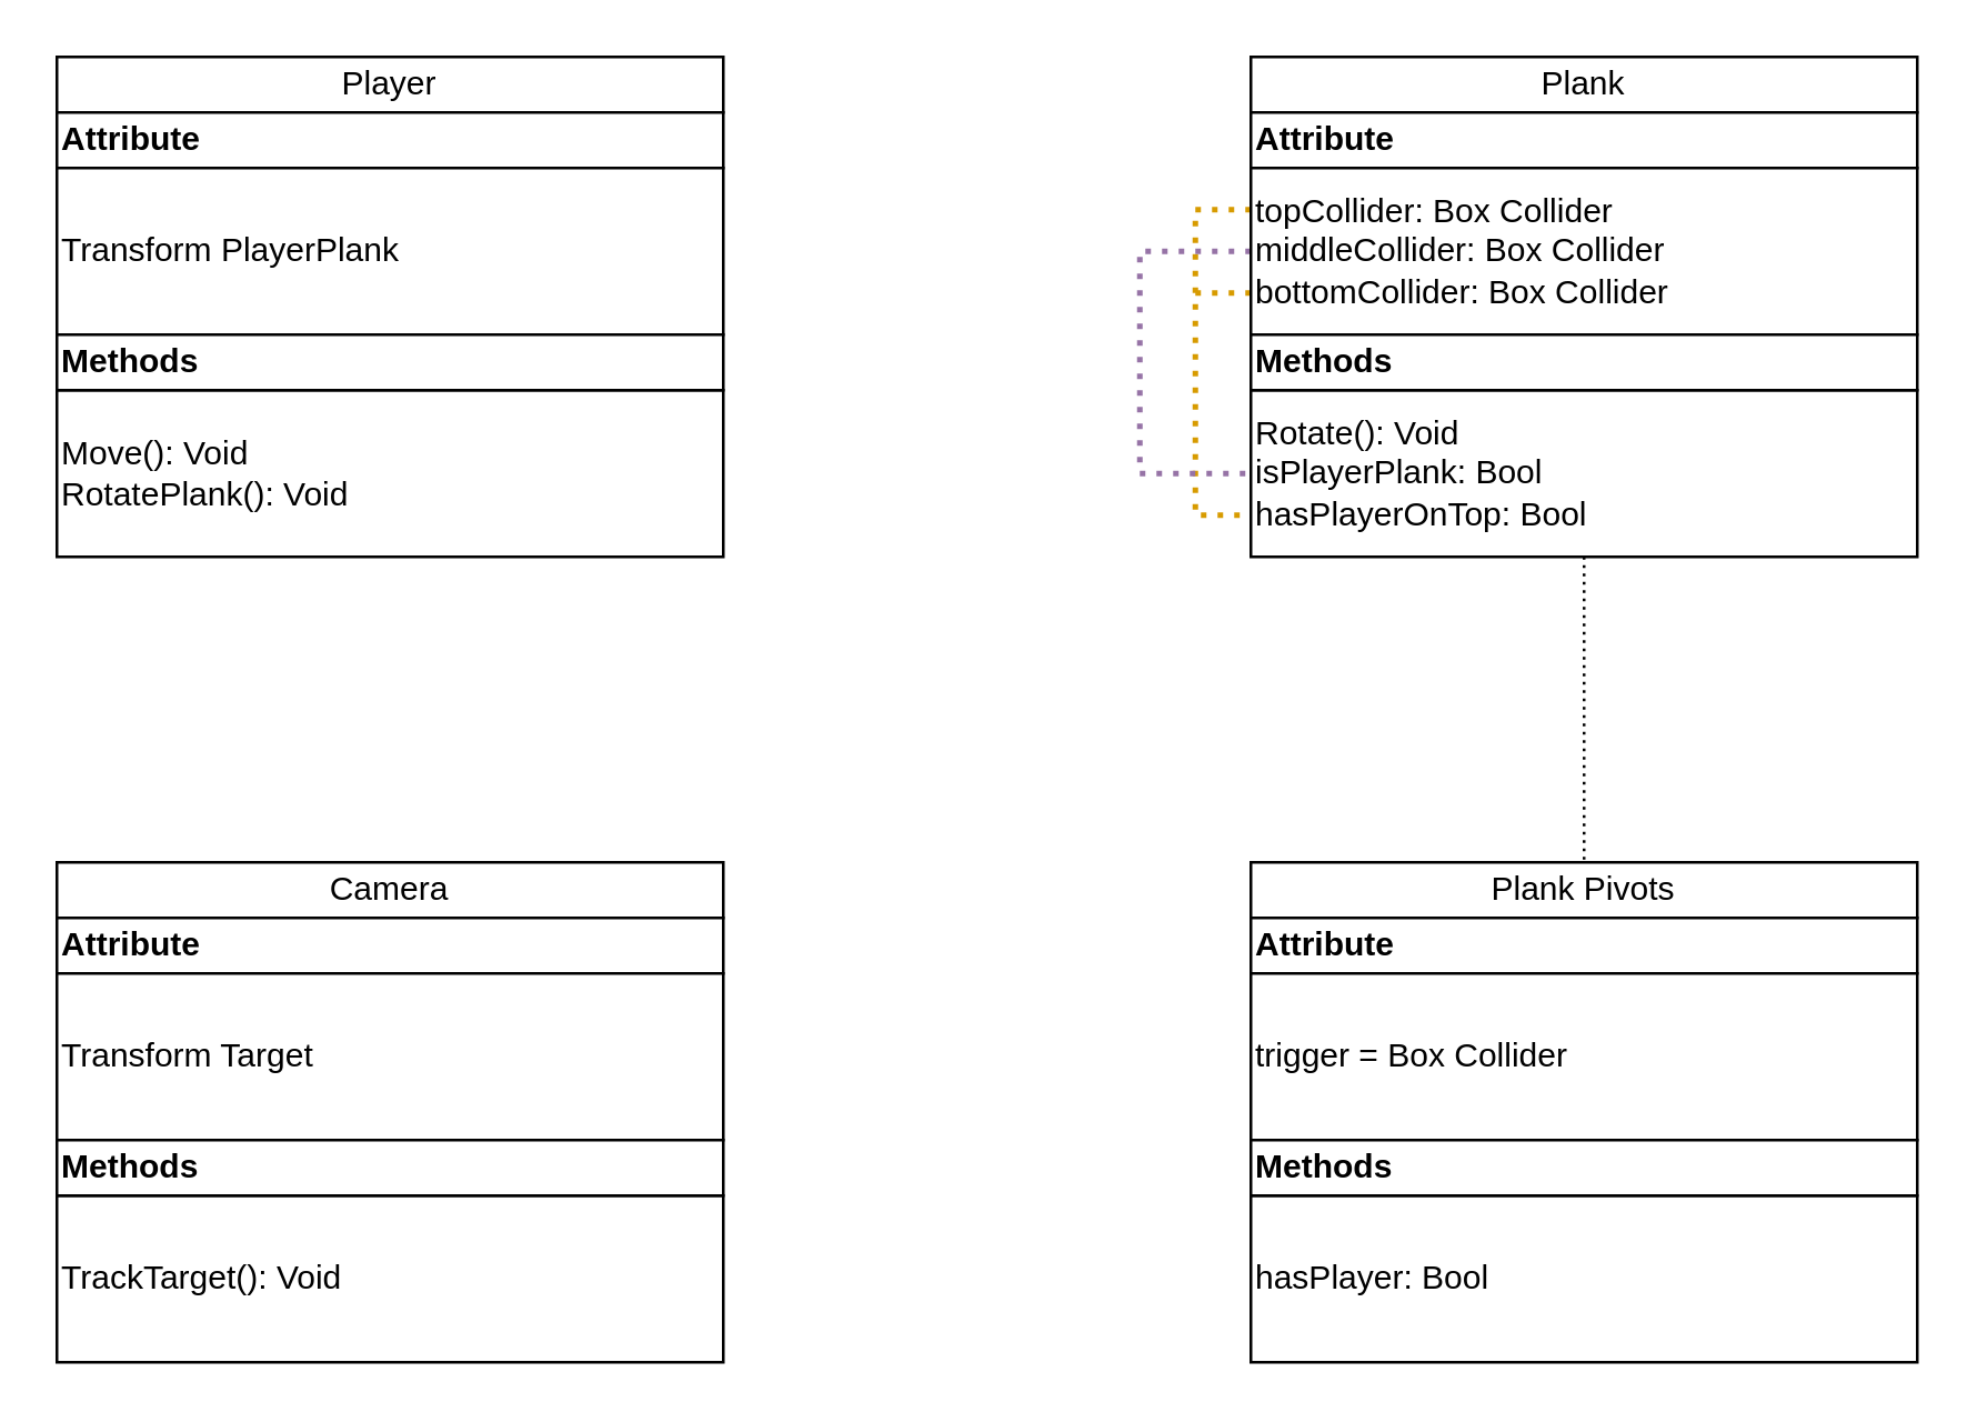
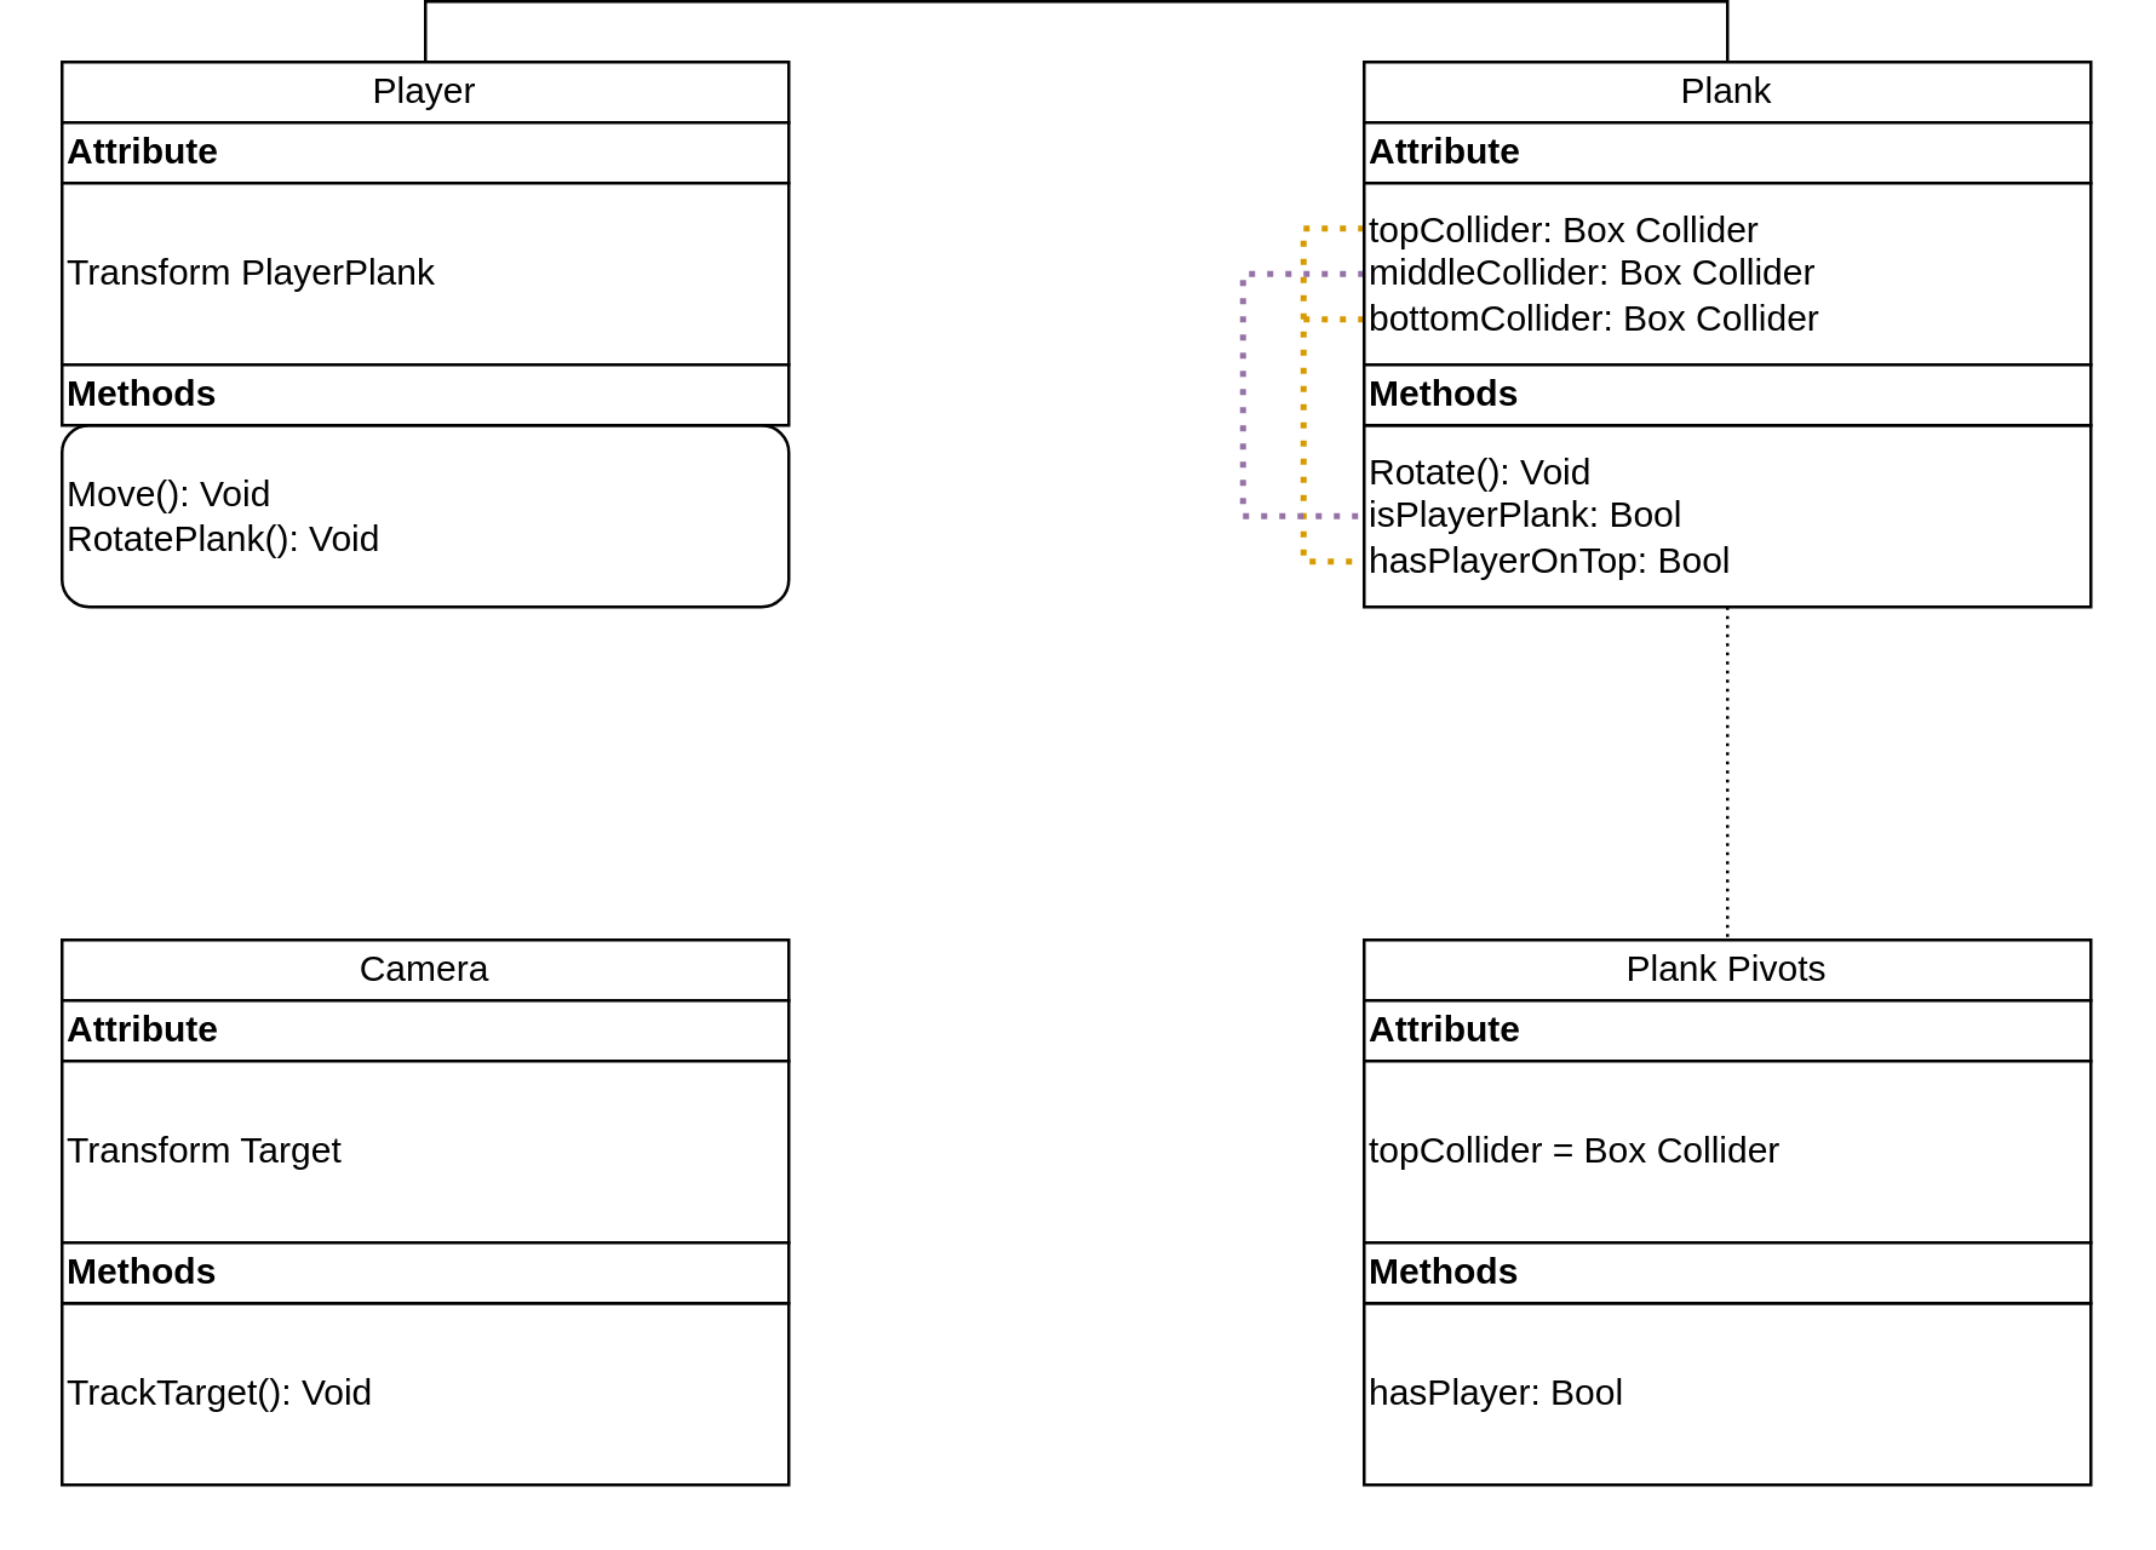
  <mxCell id="0" />
  <mxCell id="1" parent="0" />
+ <mxCell id="2" style="edgeStyle=orthogonalEdgeStyle;rounded=0;orthogonalLoop=1;jettySize=auto;html=1;exitX=0.5;exitY=0;exitDx=0;exitDy=0;entryX=0.5;entryY=0;entryDx=0;entryDy=0;endArrow=none;endFill=0;strokeWidth=1;fontColor=#FFB570;" edge="1" parent="1" source="3" target="4"><mxGeometry relative="1" as="geometry" /></mxCell>
  <mxCell id="3" value="Player" style="rounded=0;whiteSpace=wrap;html=1;" vertex="1" parent="1"><mxGeometry x="20" y="20" width="240" height="20" as="geometry" /></mxCell>
  <mxCell id="4" value="Plank" style="rounded=0;whiteSpace=wrap;html=1;" vertex="1" parent="1"><mxGeometry x="450" y="20" width="240" height="20" as="geometry" /></mxCell>
  <mxCell id="5" style="edgeStyle=orthogonalEdgeStyle;rounded=0;orthogonalLoop=1;jettySize=auto;html=1;exitX=0.5;exitY=1;exitDx=0;exitDy=0;entryX=0.5;entryY=0;entryDx=0;entryDy=0;dashed=1;dashPattern=1 2;endArrow=none;endFill=0;" edge="1" parent="1" source="6" target="7"><mxGeometry relative="1" as="geometry" /></mxCell>
  <mxCell id="6" value="Rotate(): Void&lt;br&gt;isPlayerPlank: Bool&lt;br&gt;hasPlayerOnTop: Bool" style="rounded=0;whiteSpace=wrap;html=1;align=left;" vertex="1" parent="1"><mxGeometry x="450" y="140" width="240" height="60" as="geometry" /></mxCell>
  <mxCell id="7" value="Plank Pivots" style="rounded=0;whiteSpace=wrap;html=1;" vertex="1" parent="1"><mxGeometry x="450" y="310" width="240" height="20" as="geometry" /></mxCell>
  <mxCell id="8" value="Attribute" style="rounded=0;whiteSpace=wrap;html=1;fontStyle=1;align=left;" vertex="1" parent="1"><mxGeometry x="450" y="40" width="240" height="20" as="geometry" /></mxCell>
  <mxCell id="9" style="edgeStyle=orthogonalEdgeStyle;rounded=0;orthogonalLoop=1;jettySize=auto;html=1;exitX=0;exitY=0.25;exitDx=0;exitDy=0;entryX=0;entryY=0.75;entryDx=0;entryDy=0;dashed=1;dashPattern=1 2;endArrow=none;endFill=0;fontColor=#FFB570;fillColor=#ffe6cc;strokeColor=#d79b00;strokeWidth=2;" edge="1" parent="1" source="12" target="6"><mxGeometry relative="1" as="geometry" /></mxCell>
  <mxCell id="10" style="edgeStyle=orthogonalEdgeStyle;rounded=0;orthogonalLoop=1;jettySize=auto;html=1;exitX=0;exitY=0.75;exitDx=0;exitDy=0;dashed=1;dashPattern=1 2;endArrow=none;endFill=0;strokeWidth=2;fontColor=#FFB570;fillColor=#ffe6cc;strokeColor=#d79b00;" edge="1" parent="1" source="12"><mxGeometry relative="1" as="geometry"><mxPoint x="430" y="105" as="targetPoint" /></mxGeometry></mxCell>
  <mxCell id="11" style="edgeStyle=orthogonalEdgeStyle;rounded=0;orthogonalLoop=1;jettySize=auto;html=1;exitX=0;exitY=0.5;exitDx=0;exitDy=0;entryX=0;entryY=0.5;entryDx=0;entryDy=0;dashed=1;dashPattern=1 2;endArrow=none;endFill=0;strokeWidth=2;fontColor=#FFB570;fillColor=#e1d5e7;strokeColor=#9673a6;" edge="1" parent="1" source="12" target="6"><mxGeometry relative="1" as="geometry"><Array as="points"><mxPoint x="410" y="90" /><mxPoint x="410" y="170" /></Array></mxGeometry></mxCell>
  <mxCell id="12" value="topCollider: Box Collider&lt;br&gt;middleCollider: Box Collider&lt;br&gt;bottomCollider: Box Collider" style="rounded=0;whiteSpace=wrap;html=1;align=left;" vertex="1" parent="1"><mxGeometry x="450" y="60" width="240" height="60" as="geometry" /></mxCell>
  <mxCell id="13" value="Methods" style="rounded=0;whiteSpace=wrap;html=1;fontStyle=1;align=left;" vertex="1" parent="1"><mxGeometry x="450" y="120" width="240" height="20" as="geometry" /></mxCell>
  <mxCell id="14" value="hasPlayer: Bool" style="rounded=0;whiteSpace=wrap;html=1;align=left;" vertex="1" parent="1"><mxGeometry x="450" y="430" width="240" height="60" as="geometry" /></mxCell>
  <mxCell id="15" value="Attribute" style="rounded=0;whiteSpace=wrap;html=1;fontStyle=1;align=left;" vertex="1" parent="1"><mxGeometry x="450" y="330" width="240" height="20" as="geometry" /></mxCell>
- <mxCell id="16" value="trigger = Box Collider" style="rounded=0;whiteSpace=wrap;html=1;align=left;" vertex="1" parent="1"><mxGeometry x="450" y="350" width="240" height="60" as="geometry" /></mxCell>
+ <mxCell id="16" value="topCollider = Box Collider" style="rounded=0;whiteSpace=wrap;html=1;align=left;" vertex="1" parent="1"><mxGeometry x="450" y="350" width="240" height="60" as="geometry" /></mxCell>
  <mxCell id="17" value="Methods" style="rounded=0;whiteSpace=wrap;html=1;fontStyle=1;align=left;" vertex="1" parent="1"><mxGeometry x="450" y="410" width="240" height="20" as="geometry" /></mxCell>
  <mxCell id="18" value="" style="group" vertex="1" connectable="0" parent="1"><mxGeometry x="20" y="40" width="240" height="160" as="geometry" /></mxCell>
- <mxCell id="19" value="Move(): Void&lt;br&gt;RotatePlank(): Void" style="rounded=0;whiteSpace=wrap;html=1;align=left;" vertex="1" parent="18"><mxGeometry y="100" width="240" height="60" as="geometry" /></mxCell>
+ <mxCell id="19" value="Move(): Void&lt;br&gt;RotatePlank(): Void" style="whiteSpace=wrap;html=1;align=left;rounded=1;" vertex="1" parent="18"><mxGeometry y="100" width="240" height="60" as="geometry" /></mxCell>
  <mxCell id="20" value="Attribute" style="rounded=0;whiteSpace=wrap;html=1;fontStyle=1;align=left;" vertex="1" parent="18"><mxGeometry width="240" height="20" as="geometry" /></mxCell>
  <mxCell id="21" value="Transform PlayerPlank" style="rounded=0;whiteSpace=wrap;html=1;align=left;" vertex="1" parent="18"><mxGeometry y="20" width="240" height="60" as="geometry" /></mxCell>
  <mxCell id="22" value="Methods" style="rounded=0;whiteSpace=wrap;html=1;fontStyle=1;align=left;" vertex="1" parent="18"><mxGeometry y="80" width="240" height="20" as="geometry" /></mxCell>
  <mxCell id="23" value="Camera" style="rounded=0;whiteSpace=wrap;html=1;" vertex="1" parent="1"><mxGeometry x="20" y="310" width="240" height="20" as="geometry" /></mxCell>
  <mxCell id="24" value="" style="group" vertex="1" connectable="0" parent="1"><mxGeometry x="20" y="330" width="240" height="160" as="geometry" /></mxCell>
  <mxCell id="25" value="TrackTarget(): Void" style="rounded=0;whiteSpace=wrap;html=1;align=left;" vertex="1" parent="24"><mxGeometry y="100" width="240" height="60" as="geometry" /></mxCell>
  <mxCell id="26" value="Attribute" style="rounded=0;whiteSpace=wrap;html=1;fontStyle=1;align=left;" vertex="1" parent="24"><mxGeometry width="240" height="20" as="geometry" /></mxCell>
  <mxCell id="27" value="Transform Target" style="rounded=0;whiteSpace=wrap;html=1;align=left;" vertex="1" parent="24"><mxGeometry y="20" width="240" height="60" as="geometry" /></mxCell>
  <mxCell id="28" value="Methods" style="rounded=0;whiteSpace=wrap;html=1;fontStyle=1;align=left;" vertex="1" parent="24"><mxGeometry y="80" width="240" height="20" as="geometry" /></mxCell>
